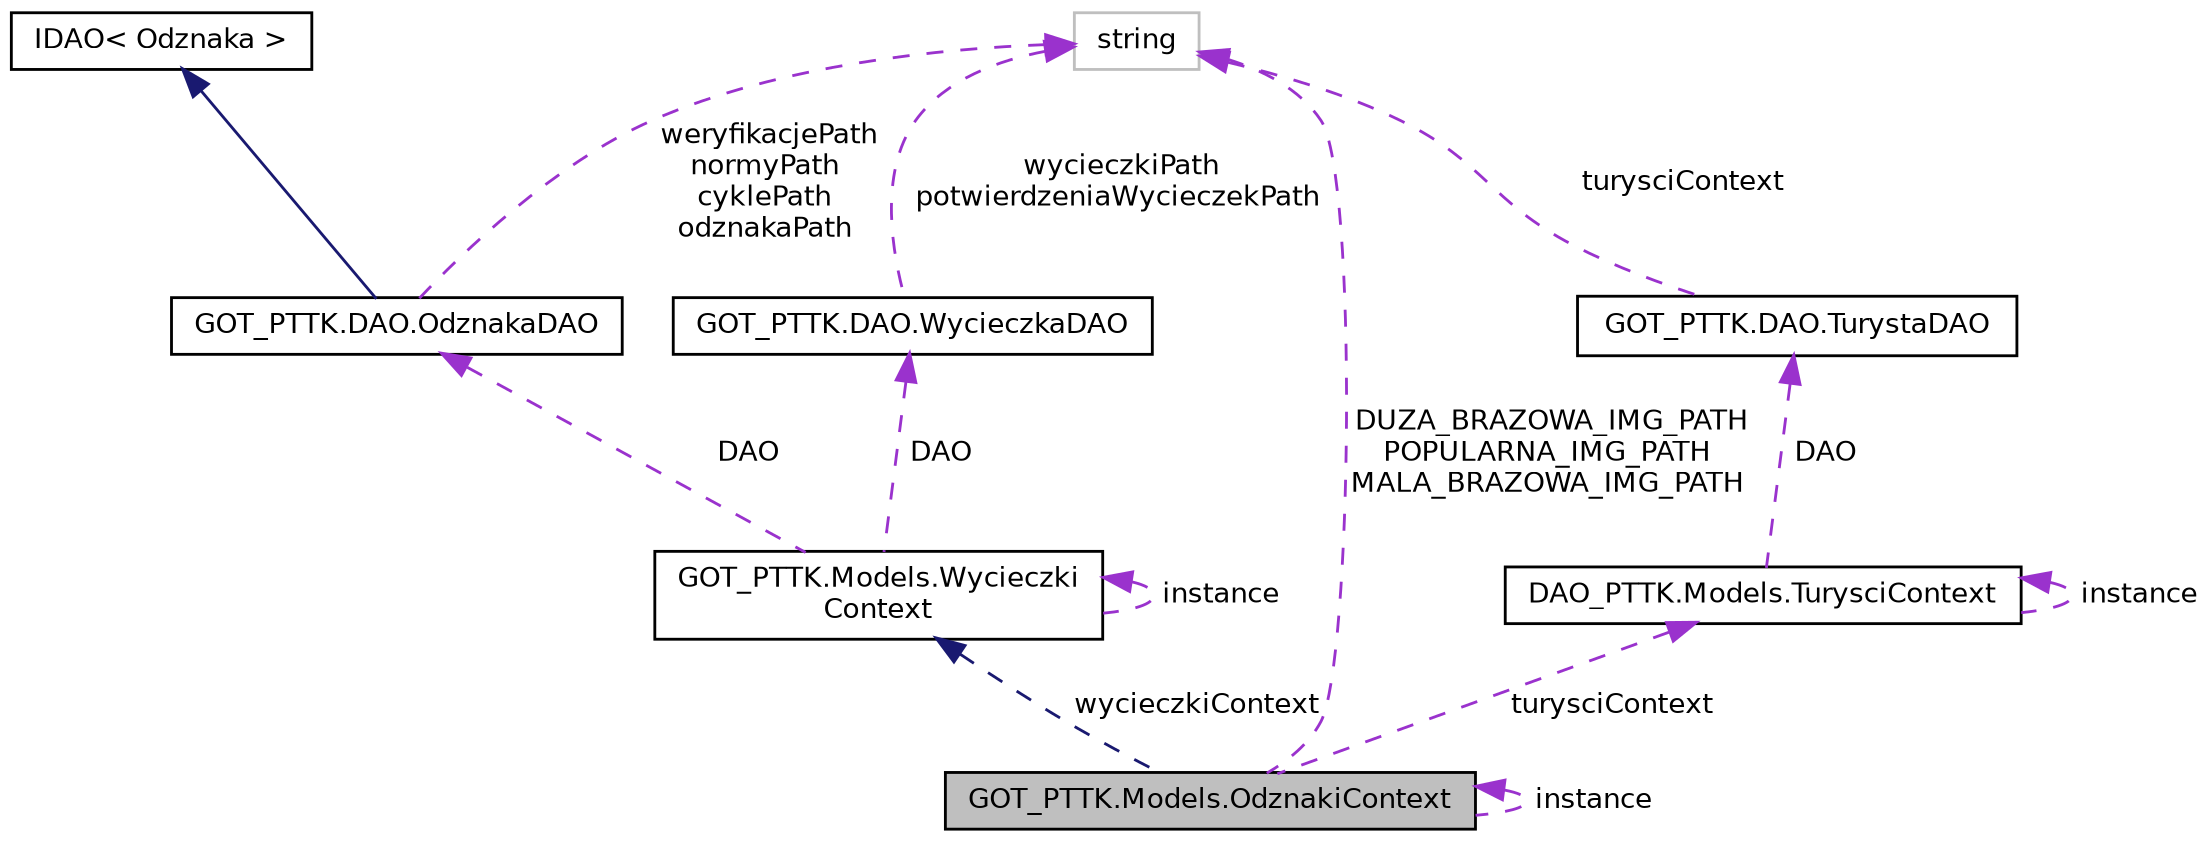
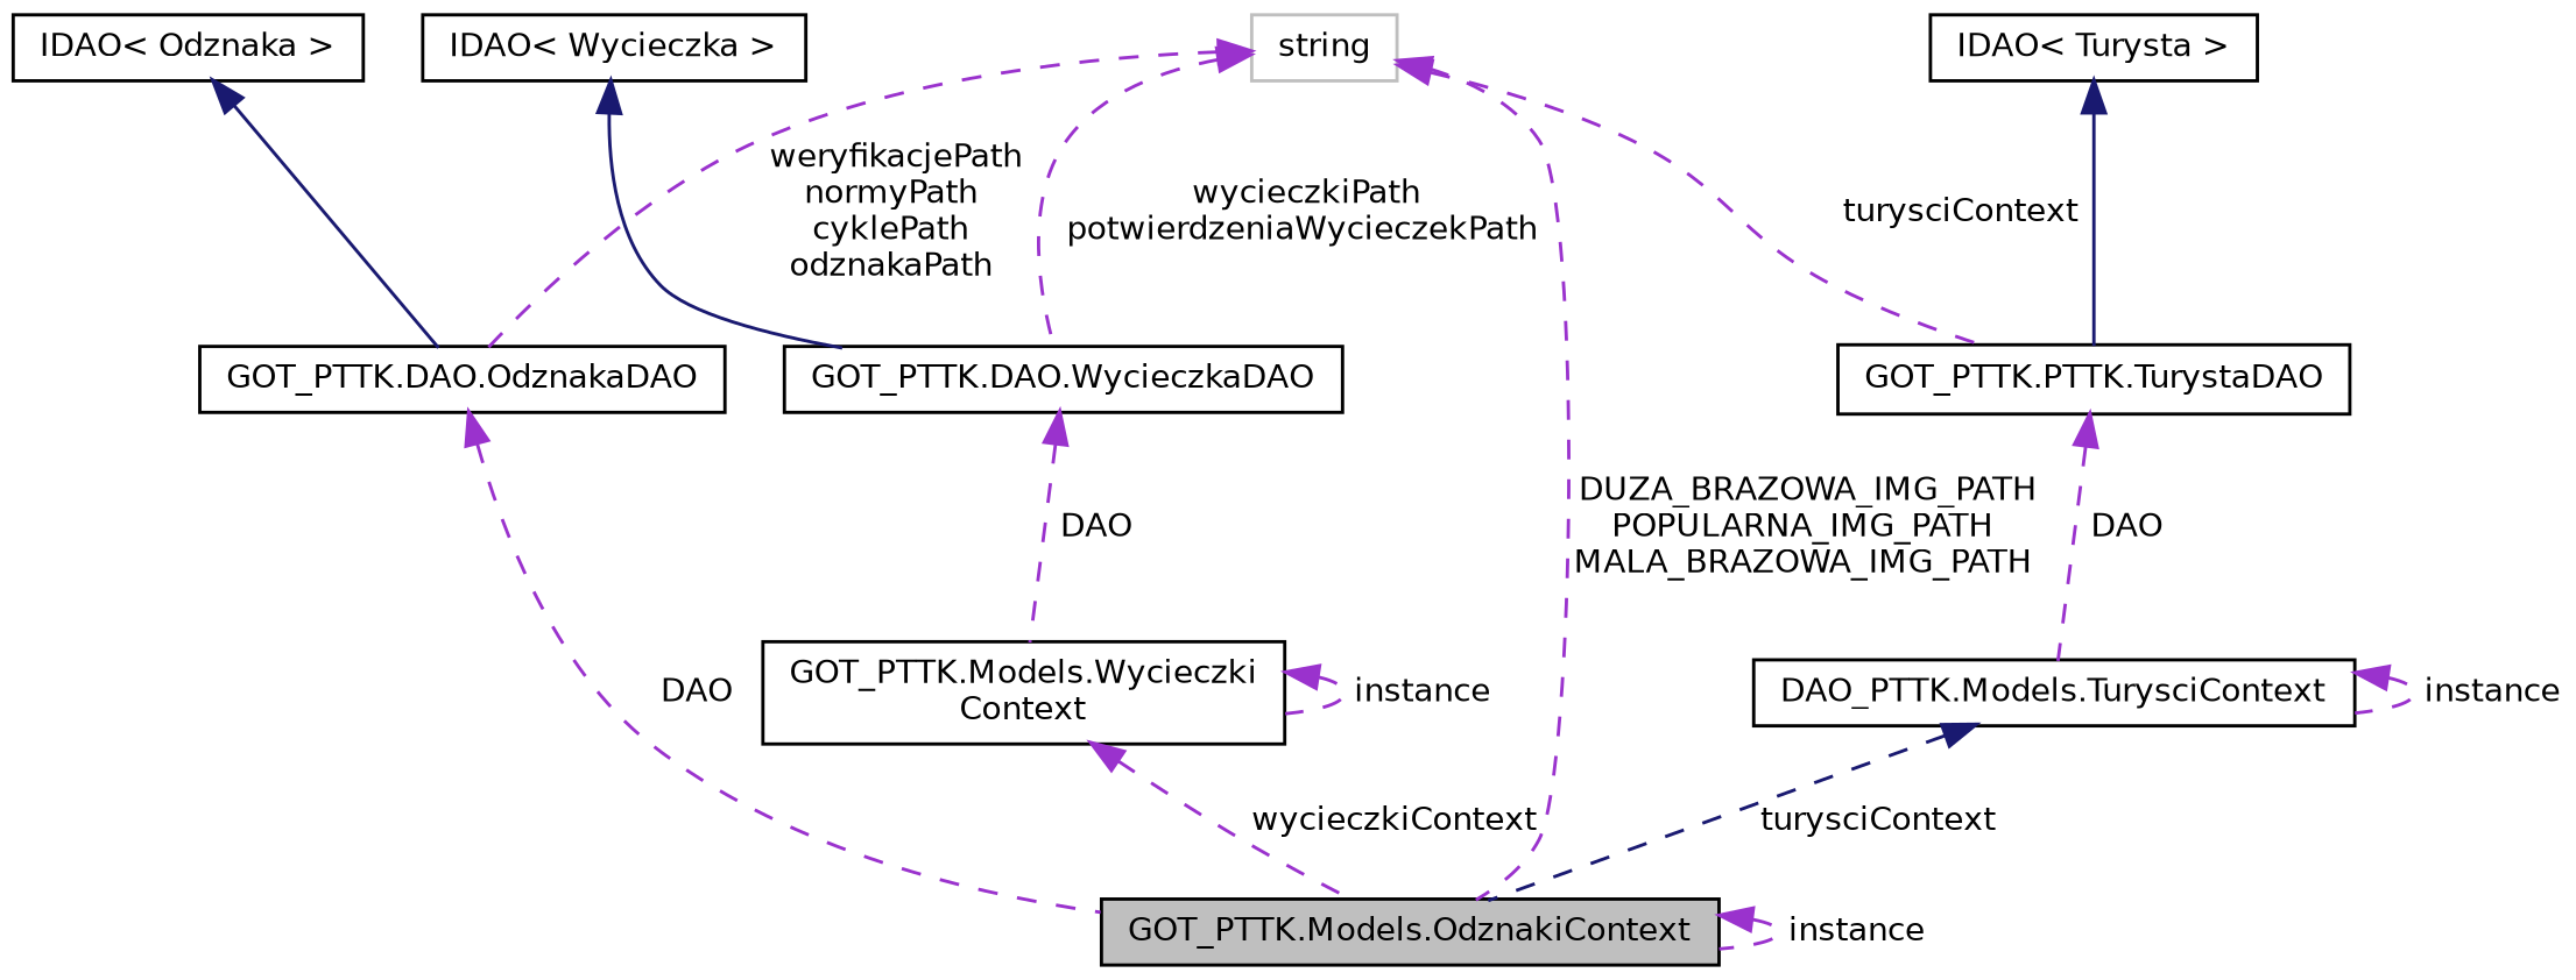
  digraph {
    rankdir=TB
    node [color=black fillcolor=white fontname=Helvetica fontsize=10 shape=record style=filled]
    edge [color=darkorchid3 dir=back fontname=Helvetica fontsize=10 labelfontname=Helvetica labelfontsize=10 style=dashed]
    n1 [fillcolor=grey75 fontcolor=black height=0.2 label="GOT_PTTK.Models.OdznakiContext" width=0.4]
    n2 [height=0.2 label="GOT_PTTK.DAO.OdznakaDAO" width=0.4]
    n3 [height=0.2 label="IDAO\< Odznaka \>" width=0.4]
    n4 [color=grey75 height=0.2 label=string width=0.4]
-   n5 [height=0.2 label="GOT_PTTK.DAO.TurystaDAO" width=0.4]
+   n5 [height=0.2 label="GOT_PTTK.PTTK.TurystaDAO" width=0.4]
    n6 [height=0.2 label="GOT_PTTK.DAO.WycieczkaDAO" width=0.4]
    n7 [height=0.2 label="DAO_PTTK.Models.TurysciContext" width=0.4]
    n8 [height=0.2 label="GOT_PTTK.Models.Wycieczki\lContext" width=0.4]
+   n9 [height=0.2 label="IDAO\< Turysta \>" width=0.4]
+   n10 [height=0.2 label="IDAO\< Wycieczka \>" width=0.4]
    n1 -> n1 [label=" instance"]
-   n2 -> n8 [label=" DAO"]
+   n2 -> n1 [label=" DAO"]
    n3 -> n2 [color=midnightblue style=solid]
    n4 -> n1 [label=" DUZA_BRAZOWA_IMG_PATH\nPOPULARNA_IMG_PATH\nMALA_BRAZOWA_IMG_PATH"]
    n4 -> n2 [label=" weryfikacjePath\nnormyPath\ncyklePath\nodznakaPath"]
    n4 -> n5 [label=" turysciContext"]
    n4 -> n6 [label=" wycieczkiPath\npotwierdzeniaWycieczekPath"]
    n5 -> n7 [label=" DAO"]
    n6 -> n8 [label=" DAO"]
-   n7 -> n1 [label=" turysciContext"]
+   n7 -> n1 [color=midnightblue label=" turysciContext"]
    n7 -> n7 [label=" instance"]
-   n8 -> n1 [color=midnightblue label=" wycieczkiContext"]
+   n8 -> n1 [label=" wycieczkiContext"]
    n8 -> n8 [label=" instance"]
+   n9 -> n5 [color=midnightblue style=solid]
+   n10 -> n6 [color=midnightblue style=solid]
  }
